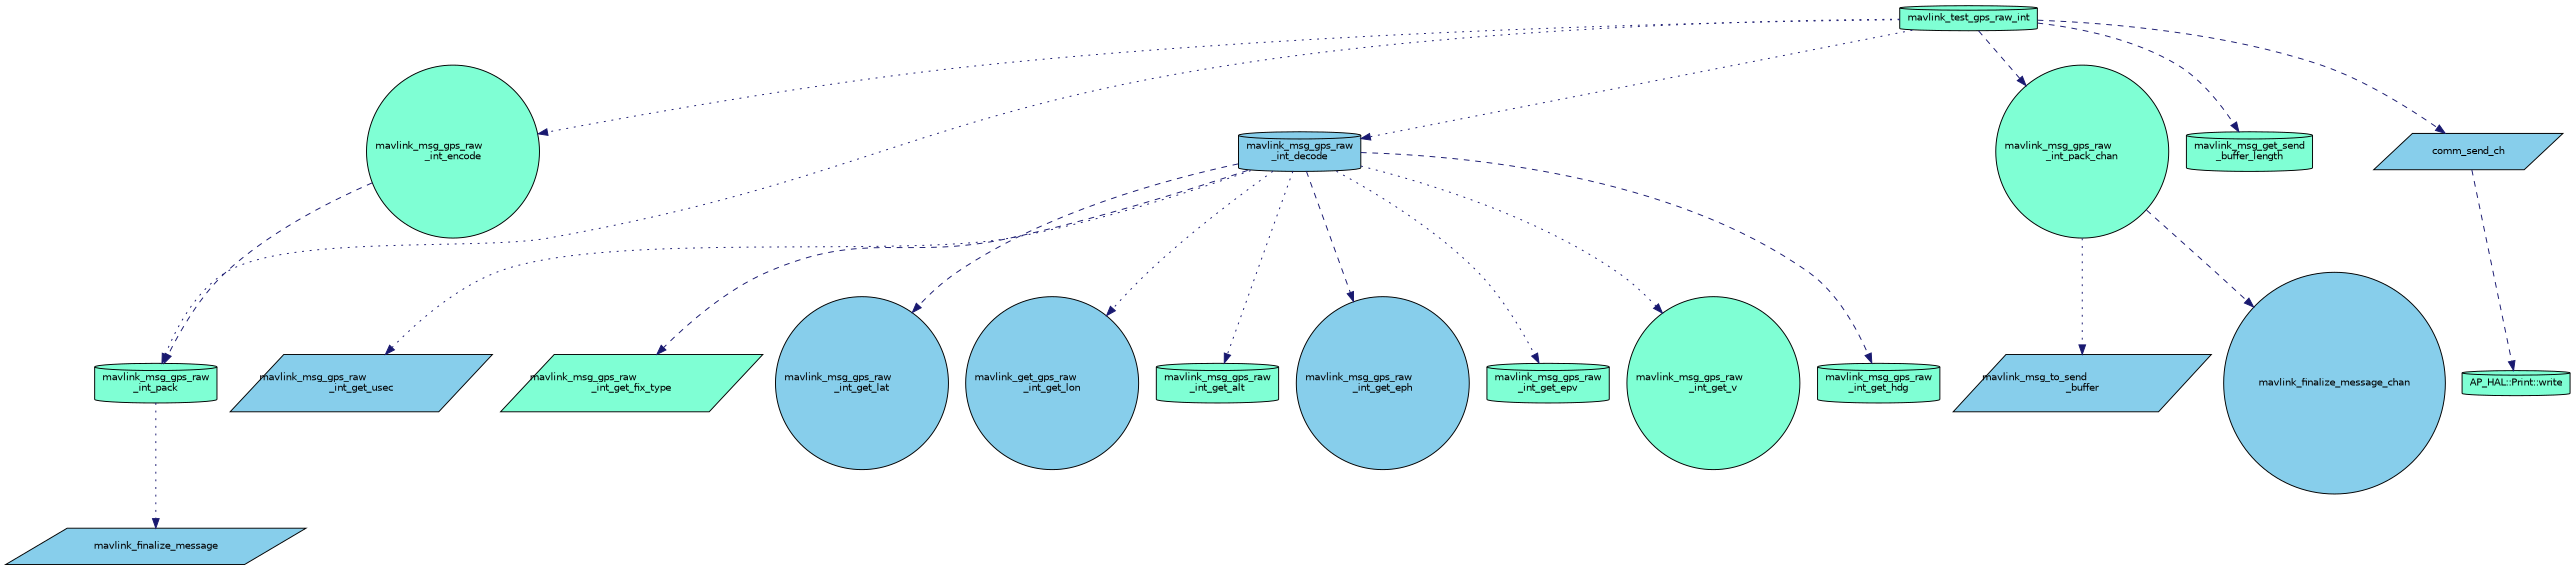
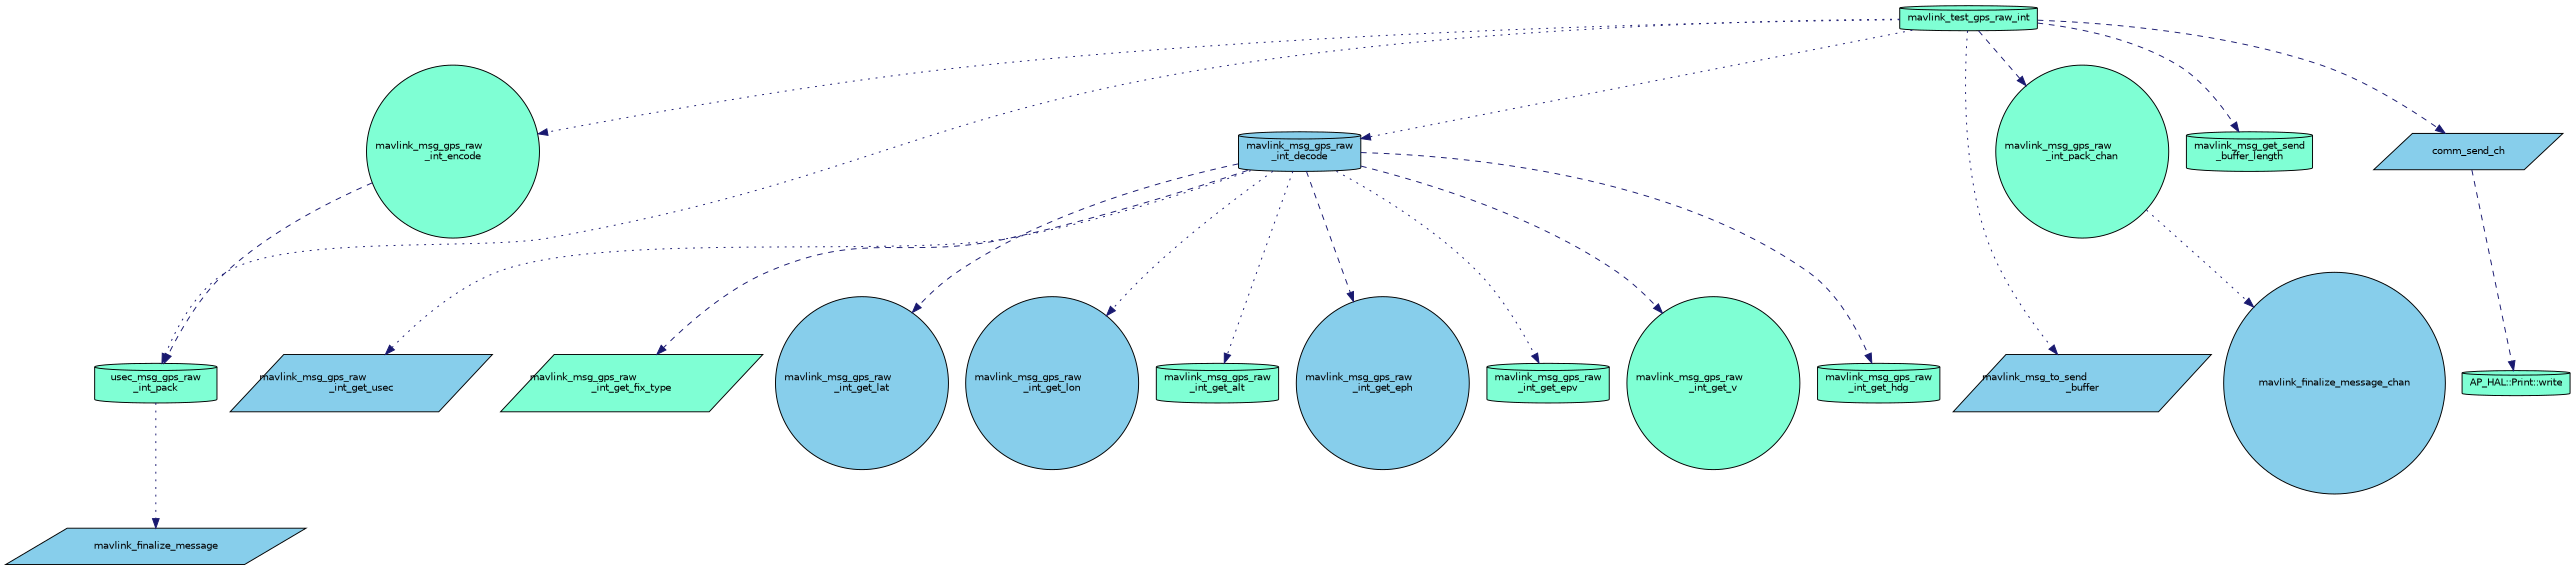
  digraph {
    rankdir=TB
    node [color=black fillcolor=aquamarine fontname=Helvetica fontsize=10 shape=cylinder style=filled]
    edge [color=midnightblue fontname=Helvetica fontsize=10 labelfontname=Helvetica labelfontsize=10 style=dotted]
    n1 [fontcolor=black height=0.2 label=mavlink_test_gps_raw_int width=0.4]
    n2 [height=0.2 label="mavlink_msg_gps_raw\l_int_encode" shape=circle width=0.4]
-   n3 [height=0.2 label="mavlink_msg_gps_raw\l_int_pack" width=0.4]
+   n3 [height=0.2 label="usec_msg_gps_raw\l_int_pack" width=0.4]
    n4 [fillcolor=skyblue height=0.2 label="mavlink_msg_gps_raw\l_int_decode" width=0.4]
    n5 [height=0.2 label="mavlink_msg_gps_raw\l_int_pack_chan" shape=circle width=0.4]
    n6 [fillcolor=skyblue height=0.2 label="mavlink_msg_to_send\l_buffer" shape=parallelogram width=0.4]
    n7 [height=0.2 label="mavlink_msg_get_send\l_buffer_length" width=0.4]
    n8 [fillcolor=skyblue height=0.2 label=comm_send_ch shape=parallelogram width=0.4]
    n9 [fillcolor=skyblue height=0.2 label=mavlink_finalize_message shape=parallelogram width=0.4]
    n10 [fillcolor=skyblue height=0.2 label="mavlink_msg_gps_raw\l_int_get_usec" shape=parallelogram width=0.4]
    n11 [height=0.2 label="mavlink_msg_gps_raw\l_int_get_fix_type" shape=parallelogram width=0.4]
    n12 [fillcolor=skyblue height=0.2 label="mavlink_msg_gps_raw\l_int_get_lat" shape=circle width=0.4]
-   n13 [fillcolor=skyblue height=0.2 label="mavlink_get_gps_raw\l_int_get_lon" shape=circle width=0.4]
+   n13 [fillcolor=skyblue height=0.2 label="mavlink_msg_gps_raw\l_int_get_lon" shape=circle width=0.4]
    n14 [height=0.2 label="mavlink_msg_gps_raw\l_int_get_alt" width=0.4]
    n15 [fillcolor=skyblue height=0.2 label="mavlink_msg_gps_raw\l_int_get_eph" shape=circle width=0.4]
    n16 [height=0.2 label="mavlink_msg_gps_raw\l_int_get_epv" width=0.4]
    n17 [height=0.2 label="mavlink_msg_gps_raw\l_int_get_v" shape=circle width=0.4]
    n18 [height=0.2 label="mavlink_msg_gps_raw\l_int_get_hdg" width=0.4]
    n19 [fillcolor=skyblue height=0.2 label=mavlink_finalize_message_chan shape=circle width=0.4]
    n20 [height=0.2 label="AP_HAL::Print::write" width=0.4]
    n1 -> n2
    n1 -> n3
    n1 -> n4
    n1 -> n5 [style=dashed]
-   n5 -> n6
+   n1 -> n6
    n1 -> n7 [style=dashed]
    n1 -> n8 [style=dashed]
    n2 -> n3 [style=dashed]
    n3 -> n9
    n4 -> n10
    n4 -> n11 [style=dashed]
    n4 -> n12 [style=dashed]
    n4 -> n13
    n4 -> n14
    n4 -> n15 [style=dashed]
    n4 -> n16
-   n4 -> n17
+   n4 -> n17 [style=dashed]
    n4 -> n18 [style=dashed]
-   n5 -> n19 [style=dashed]
+   n5 -> n19
    n8 -> n20 [style=dashed]
  }
